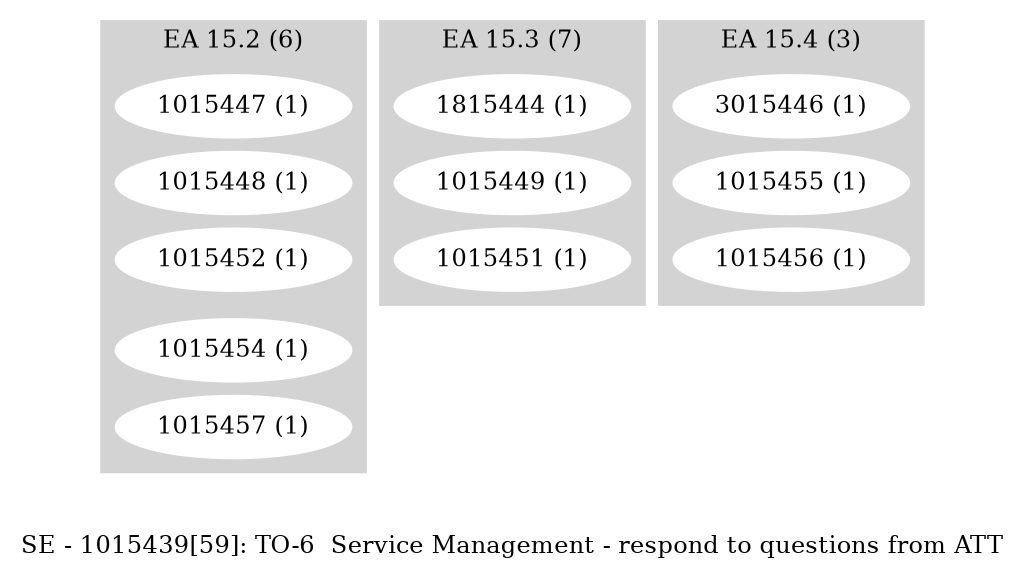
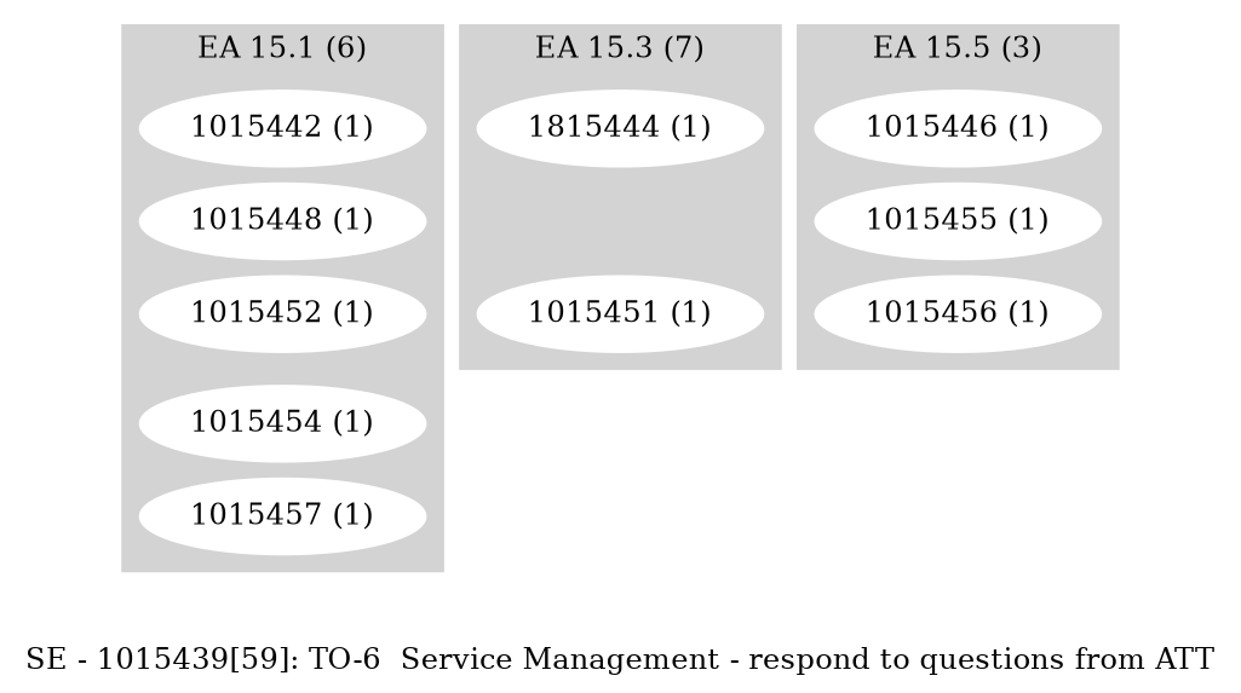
  digraph {
    label="SE - 1015439[59]: TO-6  Service Management - respond to questions from ATT"
    ranksep=.1
    node [color=white style=filled]
    edge [style=invis]
-   "1015447 (1)"
+   "1015447 (1)" [label="1015442 (1)"]
    "1015448 (1)"
    "1015452 (1)"
    "1015454 (1)"
    "1015457 (1)"
    n6 [label="1815444 (1)"]
-   "1015449 (1)"
    "1015451 (1)"
-   "1015446 (1)" [label="3015446 (1)"]
+   "1015446 (1)"
    "1015455 (1)"
    "1015456 (1)"
    subgraph cluster_1 {
      color=lightgrey
-     label="EA 15.2 (6)"
+     label="EA 15.1 (6)"
      style=filled
      "1015447 (1)"
      "1015448 (1)"
      "1015452 (1)"
      "1015454 (1)"
      "1015457 (1)"
    }
    subgraph cluster_2 {
      color=lightgrey
      label="EA 15.3 (7)"
      style=filled
      n6
-     "1015449 (1)"
      "1015451 (1)"
    }
    subgraph cluster_3 {
      color=lightgrey
-     label="EA 15.4 (3)"
+     label="EA 15.5 (3)"
      style=filled
      "1015446 (1)"
      "1015455 (1)"
      "1015456 (1)"
    }
    "1015447 (1)" -> "1015448 (1)"
    "1015448 (1)" -> "1015452 (1)"
    "1015452 (1)" -> "1015454 (1)"
    "1015454 (1)" -> "1015457 (1)"
-   n6 -> "1015449 (1)"
-   "1015449 (1)" -> "1015451 (1)"
    "1015446 (1)" -> "1015455 (1)"
    "1015455 (1)" -> "1015456 (1)"
  }
